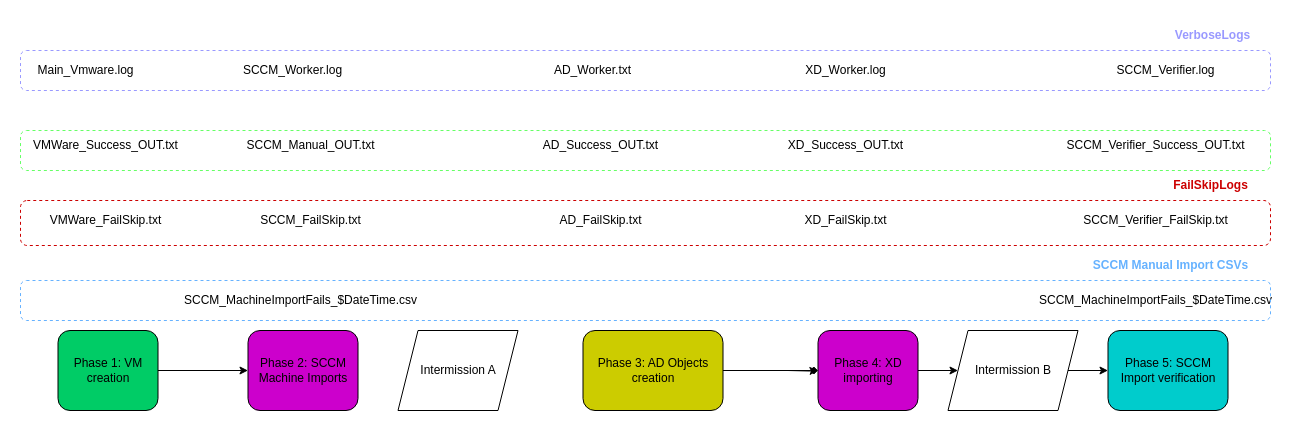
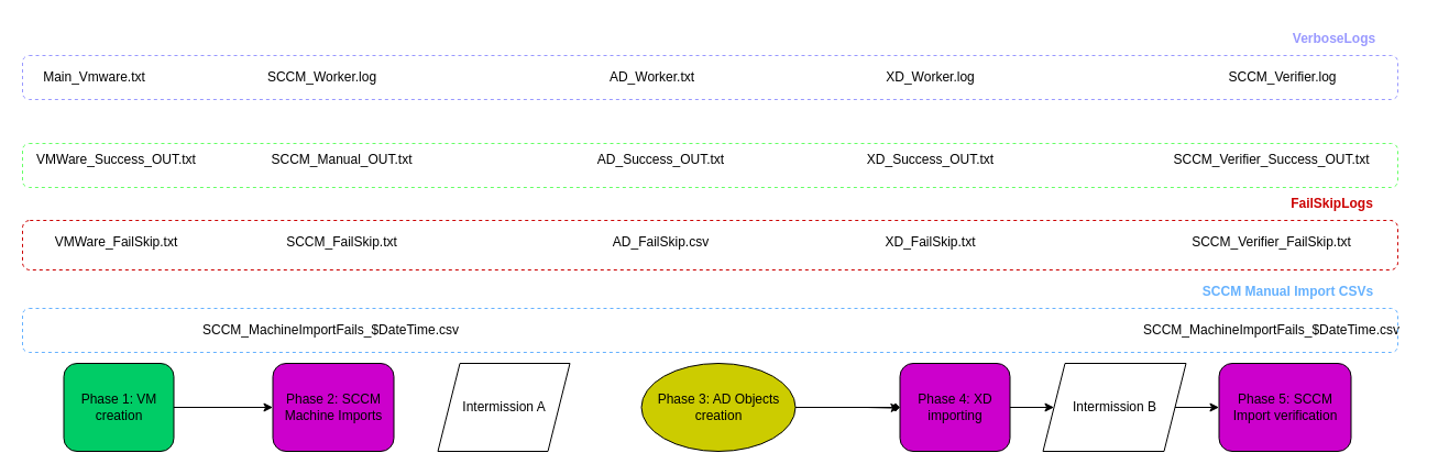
  <mxCell id="0" />
  <mxCell id="1" parent="0" />
  <mxCell id="2" value="" style="group" parent="1" vertex="1" connectable="0"><mxGeometry x="77.5" y="330" width="1150" height="80" as="geometry" /></mxCell>
  <mxCell id="3" value="Phase 1: VM creation" style="rounded=1;whiteSpace=wrap;html=1;fillStyle=solid;fillColor=#00CC66;" parent="2" vertex="1"><mxGeometry x="-20" width="100" height="80" as="geometry" /></mxCell>
  <mxCell id="4" value="Phase 2: SCCM Machine Imports" style="rounded=1;whiteSpace=wrap;html=1;fillStyle=solid;fillColor=#cc00cc;" parent="2" vertex="1"><mxGeometry x="170" width="110" height="80" as="geometry" /></mxCell>
  <mxCell id="5" style="edgeStyle=orthogonalEdgeStyle;rounded=0;orthogonalLoop=1;jettySize=auto;html=1;" parent="2" source="3" target="4" edge="1"><mxGeometry relative="1" as="geometry" /></mxCell>
  <mxCell id="6" value="Intermission A" style="shape=parallelogram;perimeter=parallelogramPerimeter;whiteSpace=wrap;html=1;fixedSize=1;fillStyle=solid;" parent="2" vertex="1"><mxGeometry x="320" width="120" height="80" as="geometry" /></mxCell>
- <mxCell id="7" value="Phase 3: AD Objects creation" style="rounded=1;whiteSpace=wrap;html=1;fillStyle=solid;fillColor=#CCCC00;" parent="2" vertex="1"><mxGeometry x="505" width="140" height="80" as="geometry" /></mxCell>
+ <mxCell id="7" value="Phase 3: AD Objects creation" style="ellipse;whiteSpace=wrap;html=1;fillStyle=solid;fillColor=#CCCC00;" parent="2" vertex="1"><mxGeometry x="505" width="140" height="80" as="geometry" /></mxCell>
  <mxCell id="8" style="edgeStyle=orthogonalEdgeStyle;rounded=0;orthogonalLoop=1;jettySize=auto;html=1;endArrow=diamond;" parent="2" source="7" target="9" edge="1"><mxGeometry relative="1" as="geometry"><mxPoint x="640" y="40" as="targetPoint" /></mxGeometry></mxCell>
  <mxCell id="9" value="Phase 4: XD importing" style="rounded=1;whiteSpace=wrap;html=1;fillStyle=solid;fillColor=#CC00CC;" parent="2" vertex="1"><mxGeometry x="740" width="100" height="80" as="geometry" /></mxCell>
  <mxCell id="10" style="edgeStyle=orthogonalEdgeStyle;rounded=0;orthogonalLoop=1;jettySize=auto;html=1;" parent="2" target="9" edge="1"><mxGeometry relative="1" as="geometry"><mxPoint x="710" y="40" as="sourcePoint" /></mxGeometry></mxCell>
  <mxCell id="11" value="Intermission B" style="shape=parallelogram;perimeter=parallelogramPerimeter;whiteSpace=wrap;html=1;fixedSize=1;" parent="2" vertex="1"><mxGeometry x="870" width="130" height="80" as="geometry" /></mxCell>
  <mxCell id="12" style="edgeStyle=orthogonalEdgeStyle;rounded=0;orthogonalLoop=1;jettySize=auto;html=1;" parent="2" source="9" target="11" edge="1"><mxGeometry relative="1" as="geometry" /></mxCell>
- <mxCell id="13" value="Phase 5: SCCM Import verification" style="rounded=1;whiteSpace=wrap;html=1;fillStyle=solid;fillColor=#00CCCC;" parent="2" vertex="1"><mxGeometry x="1030" width="120" height="80" as="geometry" /></mxCell>
+ <mxCell id="13" value="Phase 5: SCCM Import verification" style="rounded=1;whiteSpace=wrap;html=1;fillStyle=solid;fillColor=#cc00cc;" parent="2" vertex="1"><mxGeometry x="1030" width="120" height="80" as="geometry" /></mxCell>
  <mxCell id="14" style="edgeStyle=orthogonalEdgeStyle;rounded=0;orthogonalLoop=1;jettySize=auto;html=1;" parent="2" source="11" target="13" edge="1"><mxGeometry relative="1" as="geometry" /></mxCell>
  <mxCell id="15" value="" style="group" parent="1" vertex="1" connectable="0"><mxGeometry x="20" y="20" width="1250" height="70" as="geometry" /></mxCell>
- <mxCell id="16" value="Main_Vmware.log" style="text;html=1;align=center;verticalAlign=middle;resizable=0;points=[];autosize=1;strokeColor=none;fillColor=none;" parent="15" vertex="1"><mxGeometry x="5.165" y="35" width="120" height="30" as="geometry" /></mxCell>
+ <mxCell id="16" value="Main_Vmware.txt" style="text;html=1;align=center;verticalAlign=middle;resizable=0;points=[];autosize=1;strokeColor=none;fillColor=none;" parent="15" vertex="1"><mxGeometry x="5.165" y="35" width="120" height="30" as="geometry" /></mxCell>
  <mxCell id="17" value="SCCM_Worker.log" style="text;html=1;align=center;verticalAlign=middle;resizable=0;points=[];autosize=1;strokeColor=none;fillColor=none;" parent="15" vertex="1"><mxGeometry x="211.777" y="35" width="120" height="30" as="geometry" /></mxCell>
  <mxCell id="18" value="AD_Worker.txt" style="text;html=1;align=center;verticalAlign=middle;resizable=0;points=[];autosize=1;strokeColor=none;fillColor=none;" parent="15" vertex="1"><mxGeometry x="521.694" y="35" width="100" height="30" as="geometry" /></mxCell>
  <mxCell id="19" value="XD_Worker.log" style="text;html=1;align=center;verticalAlign=middle;resizable=0;points=[];autosize=1;strokeColor=none;fillColor=none;" parent="15" vertex="1"><mxGeometry x="774.793" y="35" width="100" height="30" as="geometry" /></mxCell>
  <mxCell id="20" value="SCCM_Verifier.log" style="text;html=1;align=center;verticalAlign=middle;resizable=0;points=[];autosize=1;strokeColor=none;fillColor=none;" parent="15" vertex="1"><mxGeometry x="1084.711" y="35" width="120" height="30" as="geometry" /></mxCell>
  <mxCell id="21" value="" style="rounded=1;whiteSpace=wrap;html=1;fillStyle=solid;fillColor=none;dashed=1;strokeColor=#9999FF;" parent="15" vertex="1"><mxGeometry y="30" width="1250" height="40" as="geometry" /></mxCell>
  <mxCell id="22" value="&lt;font color=&quot;#9999ff&quot;&gt;&lt;b&gt;VerboseLogs&lt;/b&gt;&lt;/font&gt;" style="text;html=1;align=center;verticalAlign=middle;resizable=0;points=[];autosize=1;strokeColor=none;fillColor=none;" parent="15" vertex="1"><mxGeometry x="1141.529" width="100" height="30" as="geometry" /></mxCell>
  <mxCell id="23" value="" style="group" parent="1" vertex="1" connectable="0"><mxGeometry x="20" y="170" width="1250" height="75" as="geometry" /></mxCell>
  <mxCell id="24" value="&lt;b&gt;&lt;font color=&quot;#cc0000&quot;&gt;FailSkipLogs&lt;/font&gt;&lt;/b&gt;" style="text;html=1;align=center;verticalAlign=middle;resizable=0;points=[];autosize=1;strokeColor=none;fillColor=none;fontColor=#66B2FF;" parent="23" vertex="1"><mxGeometry x="1140" width="100" height="30" as="geometry" /></mxCell>
  <mxCell id="25" value="" style="group" parent="23" vertex="1" connectable="0"><mxGeometry y="30" width="1250" height="45" as="geometry" /></mxCell>
  <mxCell id="26" value="VMWare_FailSkip.txt" style="text;html=1;align=center;verticalAlign=middle;resizable=0;points=[];autosize=1;strokeColor=none;fillColor=none;" parent="25" vertex="1"><mxGeometry x="15" y="5" width="140" height="30" as="geometry" /></mxCell>
  <mxCell id="27" value="SCCM_FailSkip.txt" style="text;html=1;align=center;verticalAlign=middle;resizable=0;points=[];autosize=1;strokeColor=none;fillColor=none;" parent="25" vertex="1"><mxGeometry x="230" y="5" width="120" height="30" as="geometry" /></mxCell>
- <mxCell id="28" value="AD_FailSkip.txt" style="text;html=1;align=center;verticalAlign=middle;resizable=0;points=[];autosize=1;strokeColor=none;fillColor=none;" parent="25" vertex="1"><mxGeometry x="525" y="5" width="110" height="30" as="geometry" /></mxCell>
+ <mxCell id="28" value="AD_FailSkip.csv" style="text;html=1;align=center;verticalAlign=middle;resizable=0;points=[];autosize=1;strokeColor=none;fillColor=none;" parent="25" vertex="1"><mxGeometry x="525" y="5" width="110" height="30" as="geometry" /></mxCell>
  <mxCell id="29" value="XD_FailSkip.txt" style="text;html=1;align=center;verticalAlign=middle;resizable=0;points=[];autosize=1;strokeColor=none;fillColor=none;" parent="25" vertex="1"><mxGeometry x="770" y="5" width="110" height="30" as="geometry" /></mxCell>
  <mxCell id="30" value="SCCM_Verifier_FailSkip.txt" style="text;html=1;align=center;verticalAlign=middle;resizable=0;points=[];autosize=1;strokeColor=none;fillColor=none;" parent="25" vertex="1"><mxGeometry x="1050" y="5" width="170" height="30" as="geometry" /></mxCell>
  <mxCell id="31" value="" style="rounded=1;whiteSpace=wrap;html=1;dashed=1;fillStyle=solid;strokeColor=#CC0000;fontColor=#66FF66;fillColor=none;" parent="25" vertex="1"><mxGeometry width="1250" height="45" as="geometry" /></mxCell>
  <mxCell id="32" value="" style="group" parent="1" vertex="1" connectable="0"><mxGeometry x="20" y="100" width="1250" height="70" as="geometry" /></mxCell>
  <mxCell id="33" value="" style="group" parent="32" vertex="1" connectable="0"><mxGeometry y="30" width="1250" height="40" as="geometry" /></mxCell>
  <mxCell id="34" value="VMWare_Success_OUT.txt" style="text;html=1;align=center;verticalAlign=middle;resizable=0;points=[];autosize=1;strokeColor=none;fillColor=none;" parent="33" vertex="1"><mxGeometry width="170" height="30" as="geometry" /></mxCell>
  <mxCell id="35" value="SCCM_Manual_OUT.txt" style="text;html=1;align=center;verticalAlign=middle;resizable=0;points=[];autosize=1;strokeColor=none;fillColor=none;" parent="33" vertex="1"><mxGeometry x="210" width="160" height="30" as="geometry" /></mxCell>
  <mxCell id="36" value="AD_Success_OUT.txt" style="text;html=1;align=center;verticalAlign=middle;resizable=0;points=[];autosize=1;strokeColor=none;fillColor=none;" parent="33" vertex="1"><mxGeometry x="510" width="140" height="30" as="geometry" /></mxCell>
  <mxCell id="37" value="XD_Success_OUT.txt" style="text;html=1;align=center;verticalAlign=middle;resizable=0;points=[];autosize=1;strokeColor=none;fillColor=none;" parent="33" vertex="1"><mxGeometry x="755" width="140" height="30" as="geometry" /></mxCell>
  <mxCell id="38" value="SCCM_Verifier_Success_OUT.txt" style="text;html=1;align=center;verticalAlign=middle;resizable=0;points=[];autosize=1;strokeColor=none;fillColor=none;" parent="33" vertex="1"><mxGeometry x="1035" width="200" height="30" as="geometry" /></mxCell>
  <mxCell id="39" value="" style="rounded=1;whiteSpace=wrap;html=1;fillStyle=solid;fillColor=none;dashed=1;strokeColor=#66FF66;" parent="33" vertex="1"><mxGeometry width="1250" height="40" as="geometry" /></mxCell>
  <mxCell id="40" value="" style="group" parent="1" vertex="1" connectable="0"><mxGeometry x="20" y="250" width="1265" height="70" as="geometry" /></mxCell>
  <mxCell id="41" value="SCCM_MachineImportFails_$DateTime.csv" style="text;html=1;align=center;verticalAlign=middle;resizable=0;points=[];autosize=1;strokeColor=none;fillColor=none;" parent="40" vertex="1"><mxGeometry x="150" y="35" width="260" height="30" as="geometry" /></mxCell>
  <mxCell id="42" value="SCCM_MachineImportFails_$DateTime.csv" style="text;html=1;align=center;verticalAlign=middle;resizable=0;points=[];autosize=1;strokeColor=none;fillColor=none;" parent="40" vertex="1"><mxGeometry x="1005" y="35" width="260" height="30" as="geometry" /></mxCell>
  <mxCell id="43" value="" style="rounded=1;whiteSpace=wrap;html=1;dashed=1;fillStyle=solid;strokeColor=#66B2FF;fontColor=#66FF66;fillColor=none;" parent="40" vertex="1"><mxGeometry y="30" width="1250" height="40" as="geometry" /></mxCell>
  <mxCell id="44" value="&lt;font color=&quot;#66b2ff&quot;&gt;&lt;b&gt;SCCM Manual Import CSVs&lt;/b&gt;&lt;/font&gt;" style="text;html=1;align=center;verticalAlign=middle;resizable=0;points=[];autosize=1;strokeColor=none;fillColor=none;fontColor=#66FF66;" parent="40" vertex="1"><mxGeometry x="1060" width="180" height="30" as="geometry" /></mxCell>
